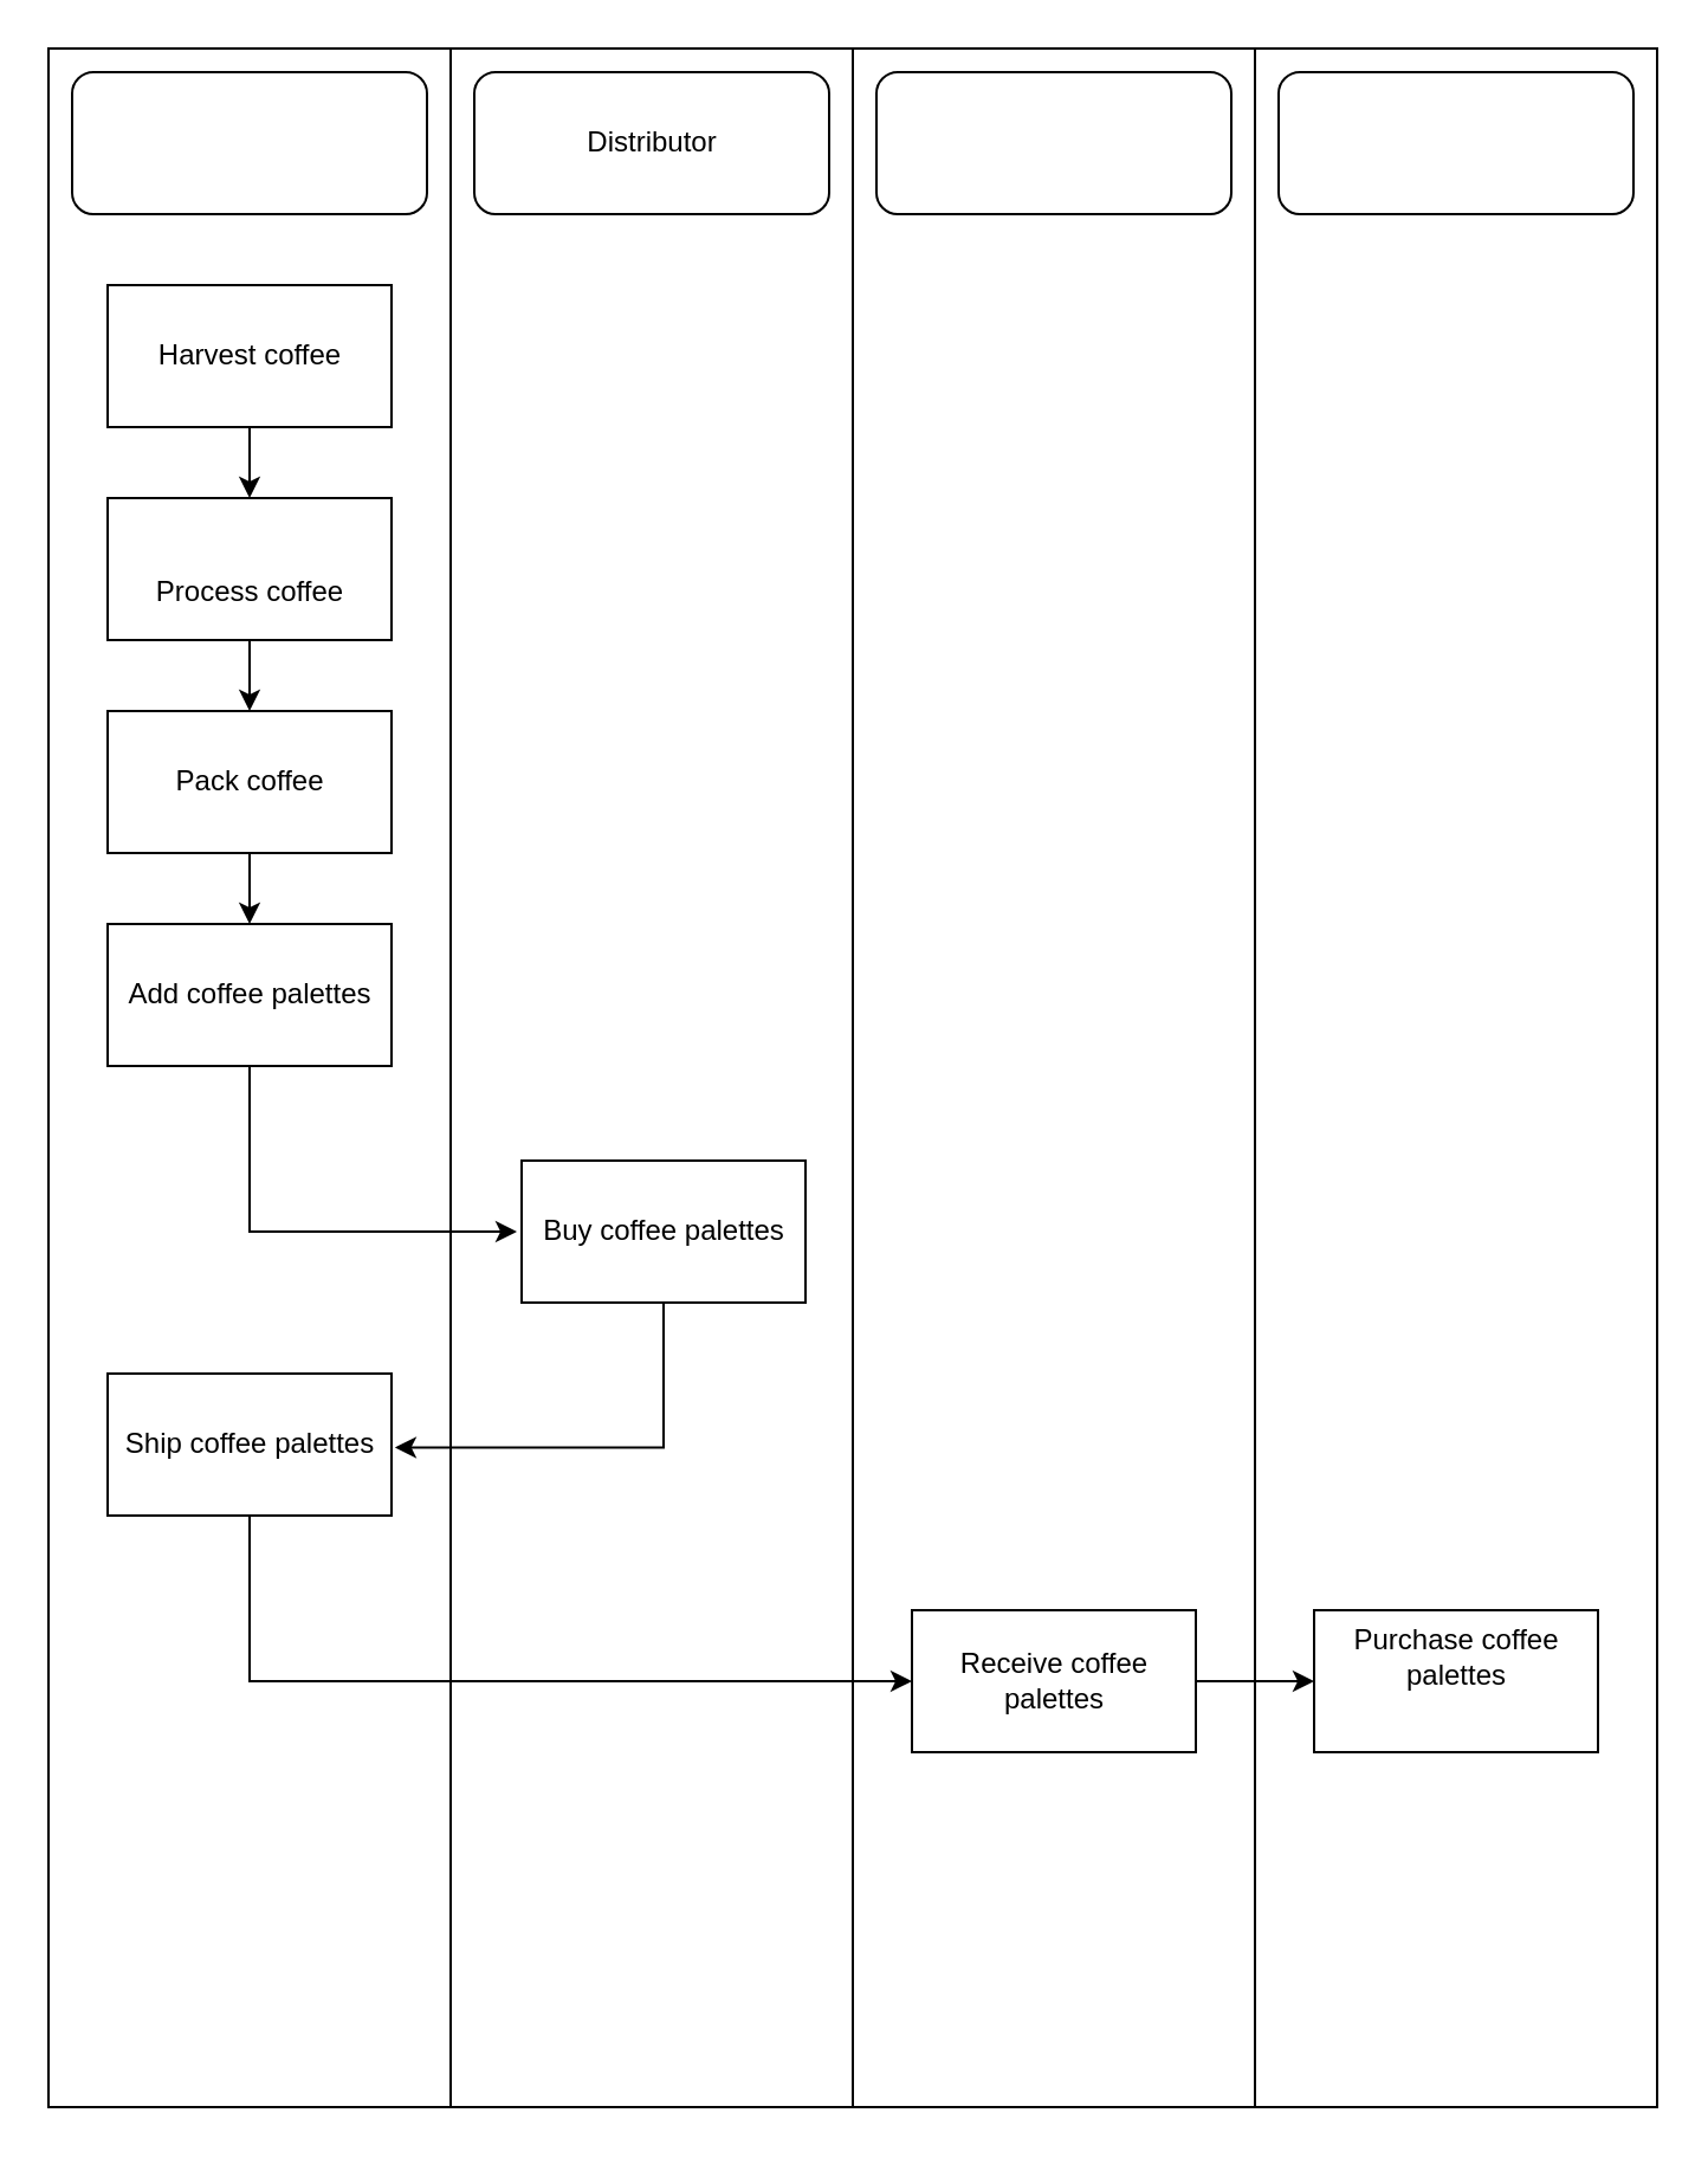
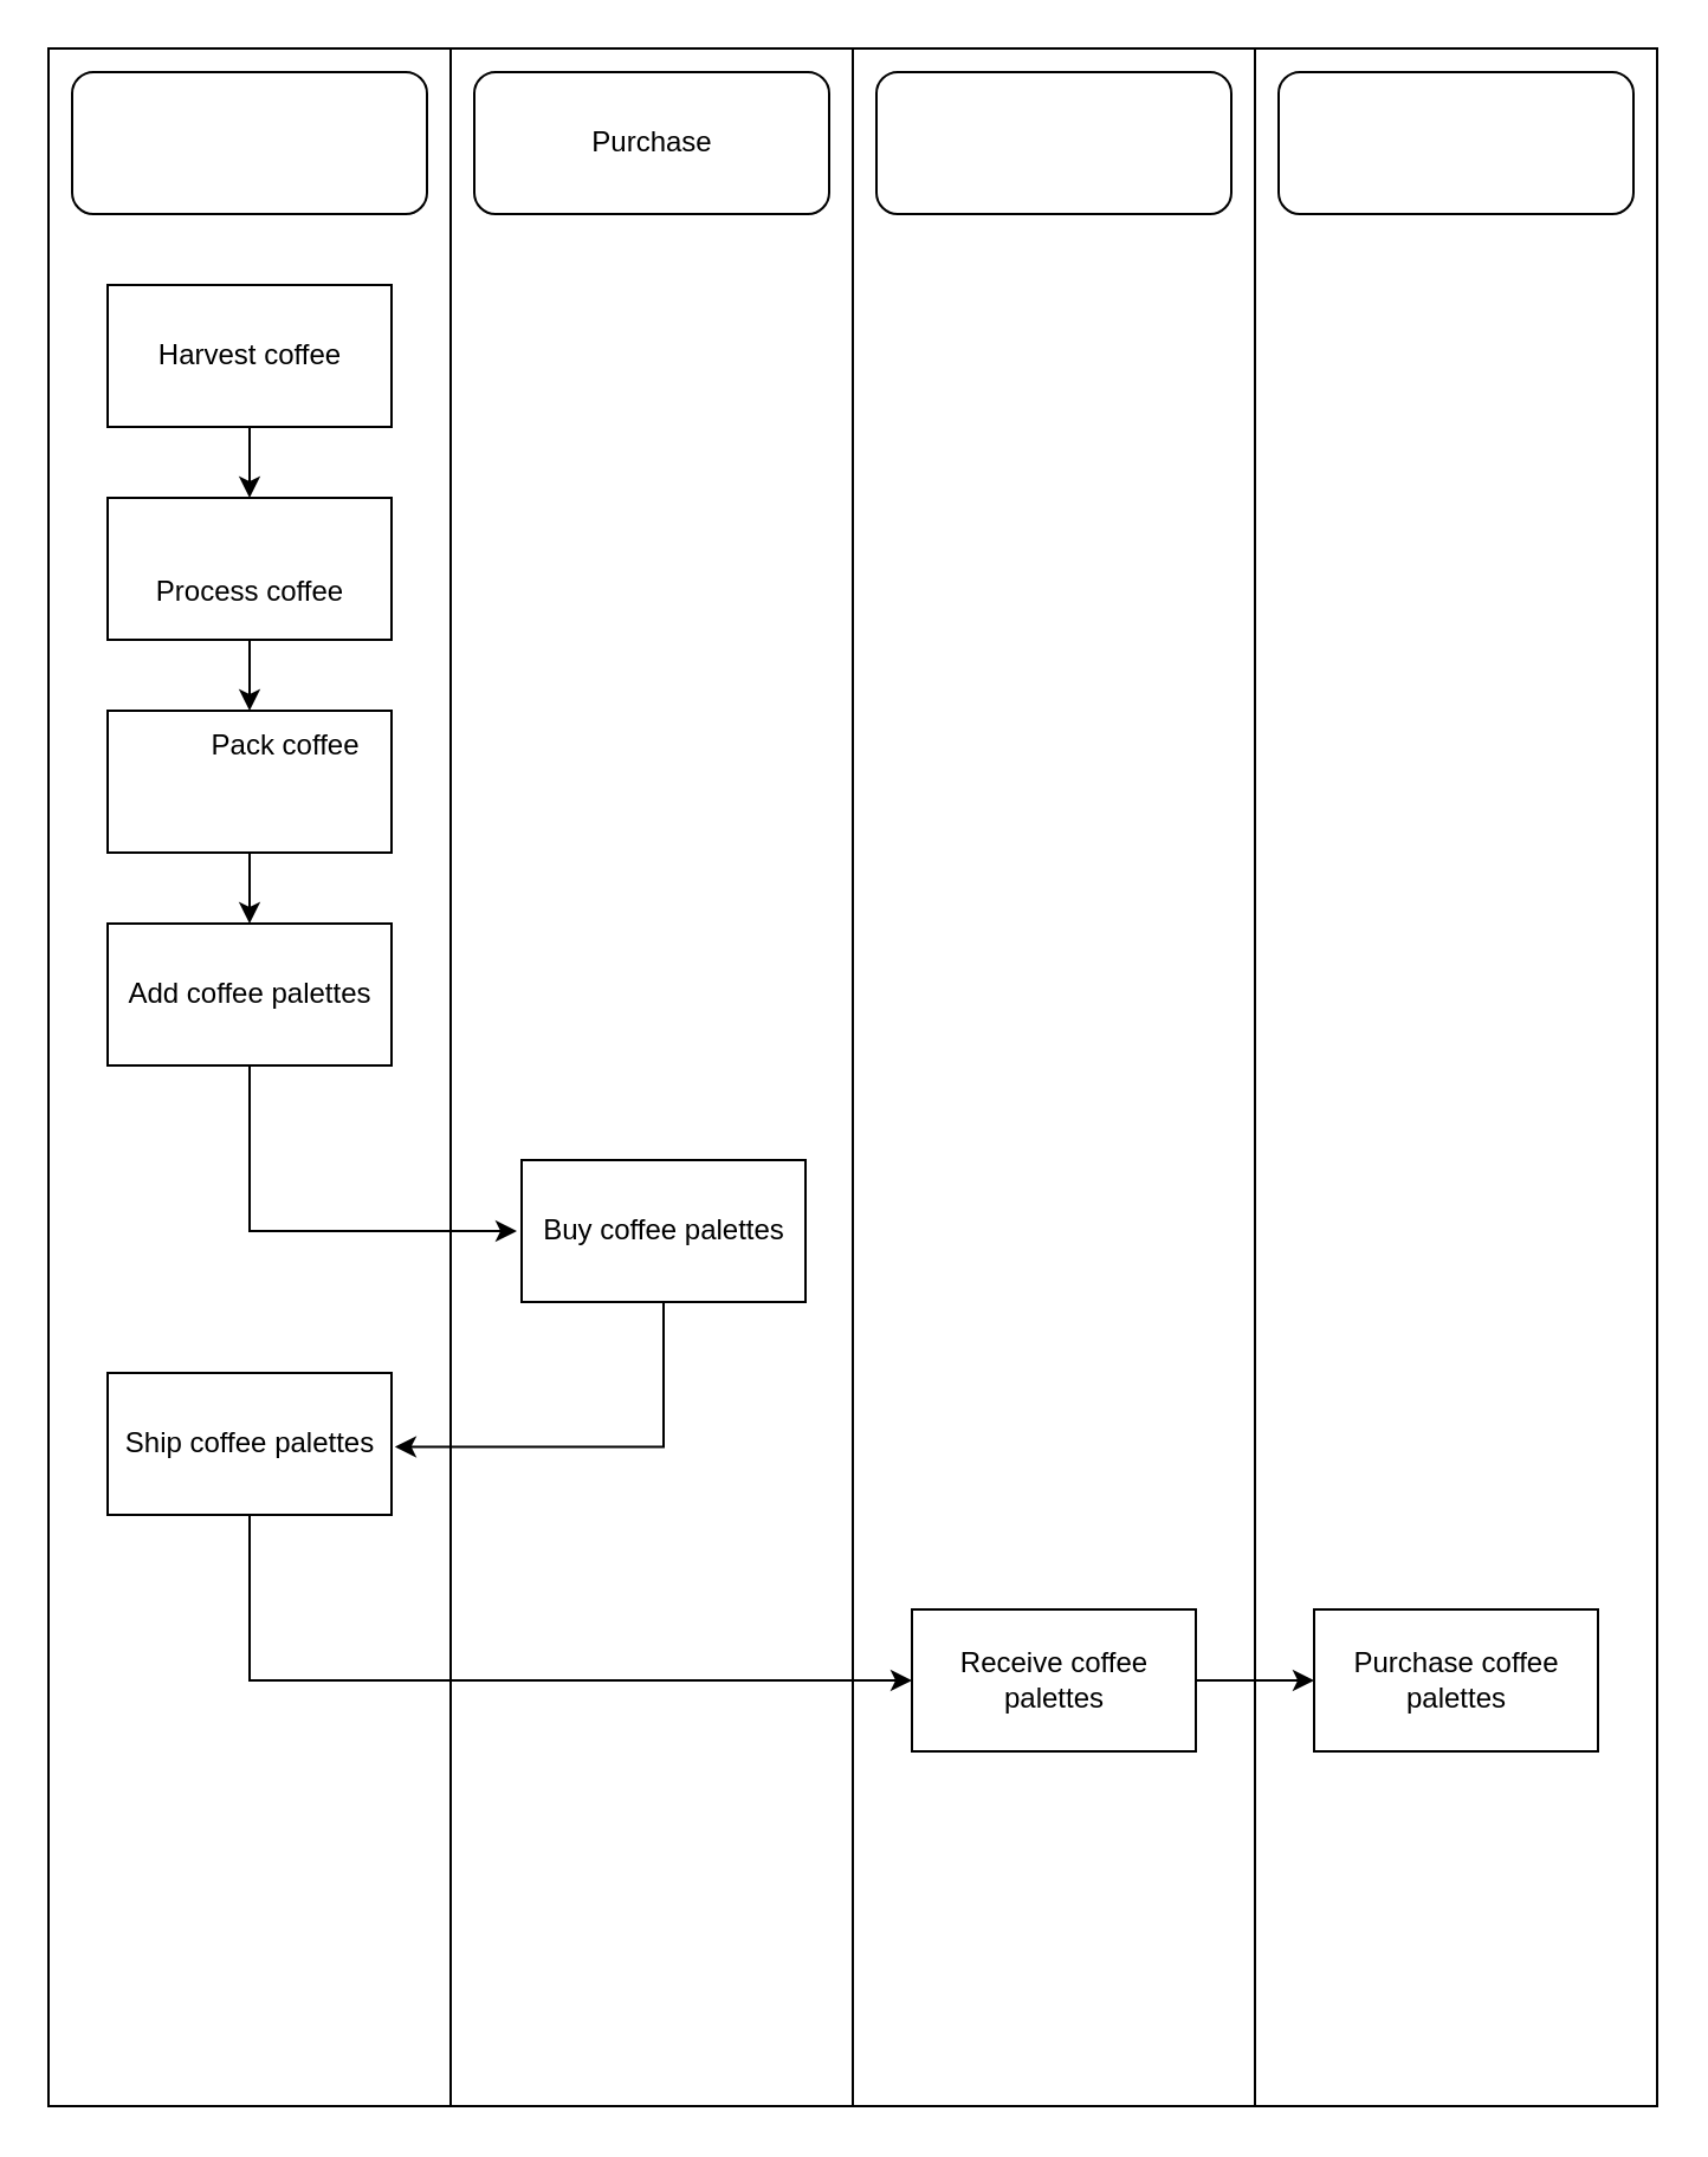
  <mxCell id="0" />
  <mxCell id="1" parent="0" />
  <mxCell id="2" value="" style="rounded=0;whiteSpace=wrap;html=1;" parent="1" vertex="1"><mxGeometry x="20" y="20" width="170" height="870" as="geometry" /></mxCell>
  <mxCell id="3" value="" style="rounded=0;whiteSpace=wrap;html=1;" parent="1" vertex="1"><mxGeometry x="190" y="20" width="170" height="870" as="geometry" /></mxCell>
  <mxCell id="4" value="" style="rounded=0;whiteSpace=wrap;html=1;" parent="1" vertex="1"><mxGeometry x="360" y="20" width="170" height="870" as="geometry" /></mxCell>
  <mxCell id="5" value="" style="rounded=1;whiteSpace=wrap;html=1;" parent="1" vertex="1"><mxGeometry x="30" y="30" width="150" height="60" as="geometry" /></mxCell>
  <mxCell id="6" value="" style="rounded=1;whiteSpace=wrap;html=1;" parent="1" vertex="1"><mxGeometry x="200" y="30" width="150" height="60" as="geometry" /></mxCell>
  <mxCell id="7" value="" style="rounded=1;whiteSpace=wrap;html=1;" parent="1" vertex="1"><mxGeometry x="370" y="30" width="150" height="60" as="geometry" /></mxCell>
- <mxCell id="8" value="Distributor" style="text;html=1;resizable=0;autosize=1;align=center;verticalAlign=middle;points=[];fillColor=none;strokeColor=none;rounded=0;" parent="1" vertex="1"><mxGeometry x="240" y="50" width="70" height="20" as="geometry" /></mxCell>
+ <mxCell id="8" value="Purchase" style="text;html=1;resizable=0;autosize=1;align=center;verticalAlign=middle;points=[];fillColor=none;strokeColor=none;rounded=0;" parent="1" vertex="1"><mxGeometry x="240" y="50" width="70" height="20" as="geometry" /></mxCell>
  <mxCell id="9" value="" style="edgeStyle=orthogonalEdgeStyle;rounded=0;orthogonalLoop=1;jettySize=auto;html=1;entryX=0.5;entryY=0;entryDx=0;entryDy=0;" parent="1" source="10" target="13" edge="1"><mxGeometry relative="1" as="geometry"><mxPoint x="105" y="200" as="targetPoint" /></mxGeometry></mxCell>
  <mxCell id="10" value="" style="rounded=0;whiteSpace=wrap;html=1;" parent="1" vertex="1"><mxGeometry x="45" y="120" width="120" height="60" as="geometry" /></mxCell>
  <mxCell id="11" value="Harvest coffee" style="text;html=1;resizable=0;autosize=1;align=center;verticalAlign=middle;points=[];fillColor=none;strokeColor=none;rounded=0;" parent="1" vertex="1"><mxGeometry x="60" y="140" width="90" height="20" as="geometry" /></mxCell>
  <mxCell id="12" value="" style="edgeStyle=orthogonalEdgeStyle;rounded=0;orthogonalLoop=1;jettySize=auto;html=1;entryX=0.5;entryY=0;entryDx=0;entryDy=0;" parent="1" source="13" target="16" edge="1"><mxGeometry relative="1" as="geometry" /></mxCell>
  <mxCell id="13" value="" style="rounded=0;whiteSpace=wrap;html=1;" parent="1" vertex="1"><mxGeometry x="45" y="210" width="120" height="60" as="geometry" /></mxCell>
  <mxCell id="14" value="Process coffee" style="text;html=1;resizable=0;autosize=1;align=center;verticalAlign=middle;points=[];fillColor=none;strokeColor=none;rounded=0;" parent="1" vertex="1"><mxGeometry x="60" y="240" width="90" height="20" as="geometry" /></mxCell>
  <mxCell id="15" value="" style="edgeStyle=orthogonalEdgeStyle;rounded=0;orthogonalLoop=1;jettySize=auto;html=1;entryX=0.5;entryY=0;entryDx=0;entryDy=0;exitX=0.5;exitY=0.391;exitDx=0;exitDy=0;exitPerimeter=0;" parent="1" source="2" target="24" edge="1"><mxGeometry relative="1" as="geometry"><mxPoint x="105" y="390" as="targetPoint" /><Array as="points" /></mxGeometry></mxCell>
  <mxCell id="16" value="" style="rounded=0;whiteSpace=wrap;html=1;" parent="1" vertex="1"><mxGeometry x="45" y="300" width="120" height="60" as="geometry" /></mxCell>
- <mxCell id="17" value="Pack coffee" style="text;html=1;resizable=0;autosize=1;align=center;verticalAlign=middle;points=[];fillColor=none;strokeColor=none;rounded=0;" parent="1" vertex="1"><mxGeometry x="65" y="320" width="80" height="20" as="geometry" /></mxCell>
+ <mxCell id="17" value="Pack coffee" style="text;html=1;resizable=0;autosize=1;align=center;verticalAlign=middle;points=[];fillColor=none;strokeColor=none;rounded=0;" parent="1" vertex="1"><mxGeometry x="80" y="305" width="80" height="20" as="geometry" /></mxCell>
  <mxCell id="18" value="" style="edgeStyle=orthogonalEdgeStyle;rounded=0;orthogonalLoop=1;jettySize=auto;html=1;entryX=0;entryY=0.5;entryDx=0;entryDy=0;exitX=0.5;exitY=1;exitDx=0;exitDy=0;" parent="1" source="27" target="22" edge="1"><mxGeometry relative="1" as="geometry"><mxPoint x="280" y="630" as="targetPoint" /><Array as="points" /></mxGeometry></mxCell>
  <mxCell id="19" value="" style="edgeStyle=orthogonalEdgeStyle;rounded=0;orthogonalLoop=1;jettySize=auto;html=1;entryX=1.012;entryY=0.56;entryDx=0;entryDy=0;entryPerimeter=0;" edge="1" parent="1" source="20" target="28"><mxGeometry relative="1" as="geometry"><Array as="points"><mxPoint x="280" y="611" /></Array></mxGeometry></mxCell>
  <mxCell id="20" value="" style="rounded=0;whiteSpace=wrap;html=1;" parent="1" vertex="1"><mxGeometry x="220" y="490" width="120" height="60" as="geometry" /></mxCell>
  <mxCell id="21" value="Buy coffee palettes" style="text;html=1;resizable=0;autosize=1;align=center;verticalAlign=middle;points=[];fillColor=none;strokeColor=none;rounded=0;" parent="1" vertex="1"><mxGeometry x="220" y="510" width="120" height="20" as="geometry" /></mxCell>
  <mxCell id="22" value="" style="rounded=0;whiteSpace=wrap;html=1;" parent="1" vertex="1"><mxGeometry x="385" y="680" width="120" height="60" as="geometry" /></mxCell>
  <mxCell id="23" value="Receive coffee &lt;br&gt;palettes" style="text;html=1;resizable=0;autosize=1;align=center;verticalAlign=middle;points=[];fillColor=none;strokeColor=none;rounded=0;" parent="1" vertex="1"><mxGeometry x="400" y="695" width="90" height="30" as="geometry" /></mxCell>
  <mxCell id="24" value="" style="rounded=0;whiteSpace=wrap;html=1;" parent="1" vertex="1"><mxGeometry x="45" y="390" width="120" height="60" as="geometry" /></mxCell>
  <mxCell id="25" value="Add coffee palettes" style="text;html=1;resizable=0;autosize=1;align=center;verticalAlign=middle;points=[];fillColor=none;strokeColor=none;rounded=0;" parent="1" vertex="1"><mxGeometry x="45" y="410" width="120" height="20" as="geometry" /></mxCell>
  <mxCell id="26" value="" style="edgeStyle=orthogonalEdgeStyle;rounded=0;orthogonalLoop=1;jettySize=auto;html=1;exitX=0.5;exitY=1;exitDx=0;exitDy=0;" parent="1" source="24" edge="1"><mxGeometry relative="1" as="geometry"><mxPoint x="290" y="610" as="sourcePoint" /><mxPoint x="218" y="520" as="targetPoint" /><Array as="points"><mxPoint x="105" y="520" /></Array></mxGeometry></mxCell>
  <mxCell id="27" value="" style="rounded=0;whiteSpace=wrap;html=1;" vertex="1" parent="1"><mxGeometry x="45" y="580" width="120" height="60" as="geometry" /></mxCell>
  <mxCell id="28" value="Ship coffee palettes" style="text;html=1;resizable=0;autosize=1;align=center;verticalAlign=middle;points=[];fillColor=none;strokeColor=none;rounded=0;" vertex="1" parent="1"><mxGeometry x="45" y="600" width="120" height="20" as="geometry" /></mxCell>
  <mxCell id="29" value="" style="rounded=0;whiteSpace=wrap;html=1;" vertex="1" parent="1"><mxGeometry x="530" y="20" width="170" height="870" as="geometry" /></mxCell>
  <mxCell id="30" value="" style="rounded=1;whiteSpace=wrap;html=1;" vertex="1" parent="1"><mxGeometry x="540" y="30" width="150" height="60" as="geometry" /></mxCell>
  <mxCell id="31" value="" style="edgeStyle=orthogonalEdgeStyle;rounded=0;orthogonalLoop=1;jettySize=auto;html=1;exitX=1;exitY=0.5;exitDx=0;exitDy=0;entryX=0;entryY=0.5;entryDx=0;entryDy=0;" edge="1" parent="1" source="22" target="32"><mxGeometry relative="1" as="geometry"><mxPoint x="510" y="520" as="targetPoint" /></mxGeometry></mxCell>
  <mxCell id="32" value="" style="rounded=0;whiteSpace=wrap;html=1;" vertex="1" parent="1"><mxGeometry x="555" y="680" width="120" height="60" as="geometry" /></mxCell>
- <mxCell id="33" value="Purchase coffee &lt;br&gt;palettes" style="text;html=1;resizable=0;autosize=1;align=center;verticalAlign=middle;points=[];fillColor=none;strokeColor=none;rounded=0;" vertex="1" parent="1"><mxGeometry x="565" y="685" width="100" height="30" as="geometry" /></mxCell>
+ <mxCell id="33" value="Purchase coffee &lt;br&gt;palettes" style="text;html=1;resizable=0;autosize=1;align=center;verticalAlign=middle;points=[];fillColor=none;strokeColor=none;rounded=0;" vertex="1" parent="1"><mxGeometry x="565" y="695" width="100" height="30" as="geometry" /></mxCell>
